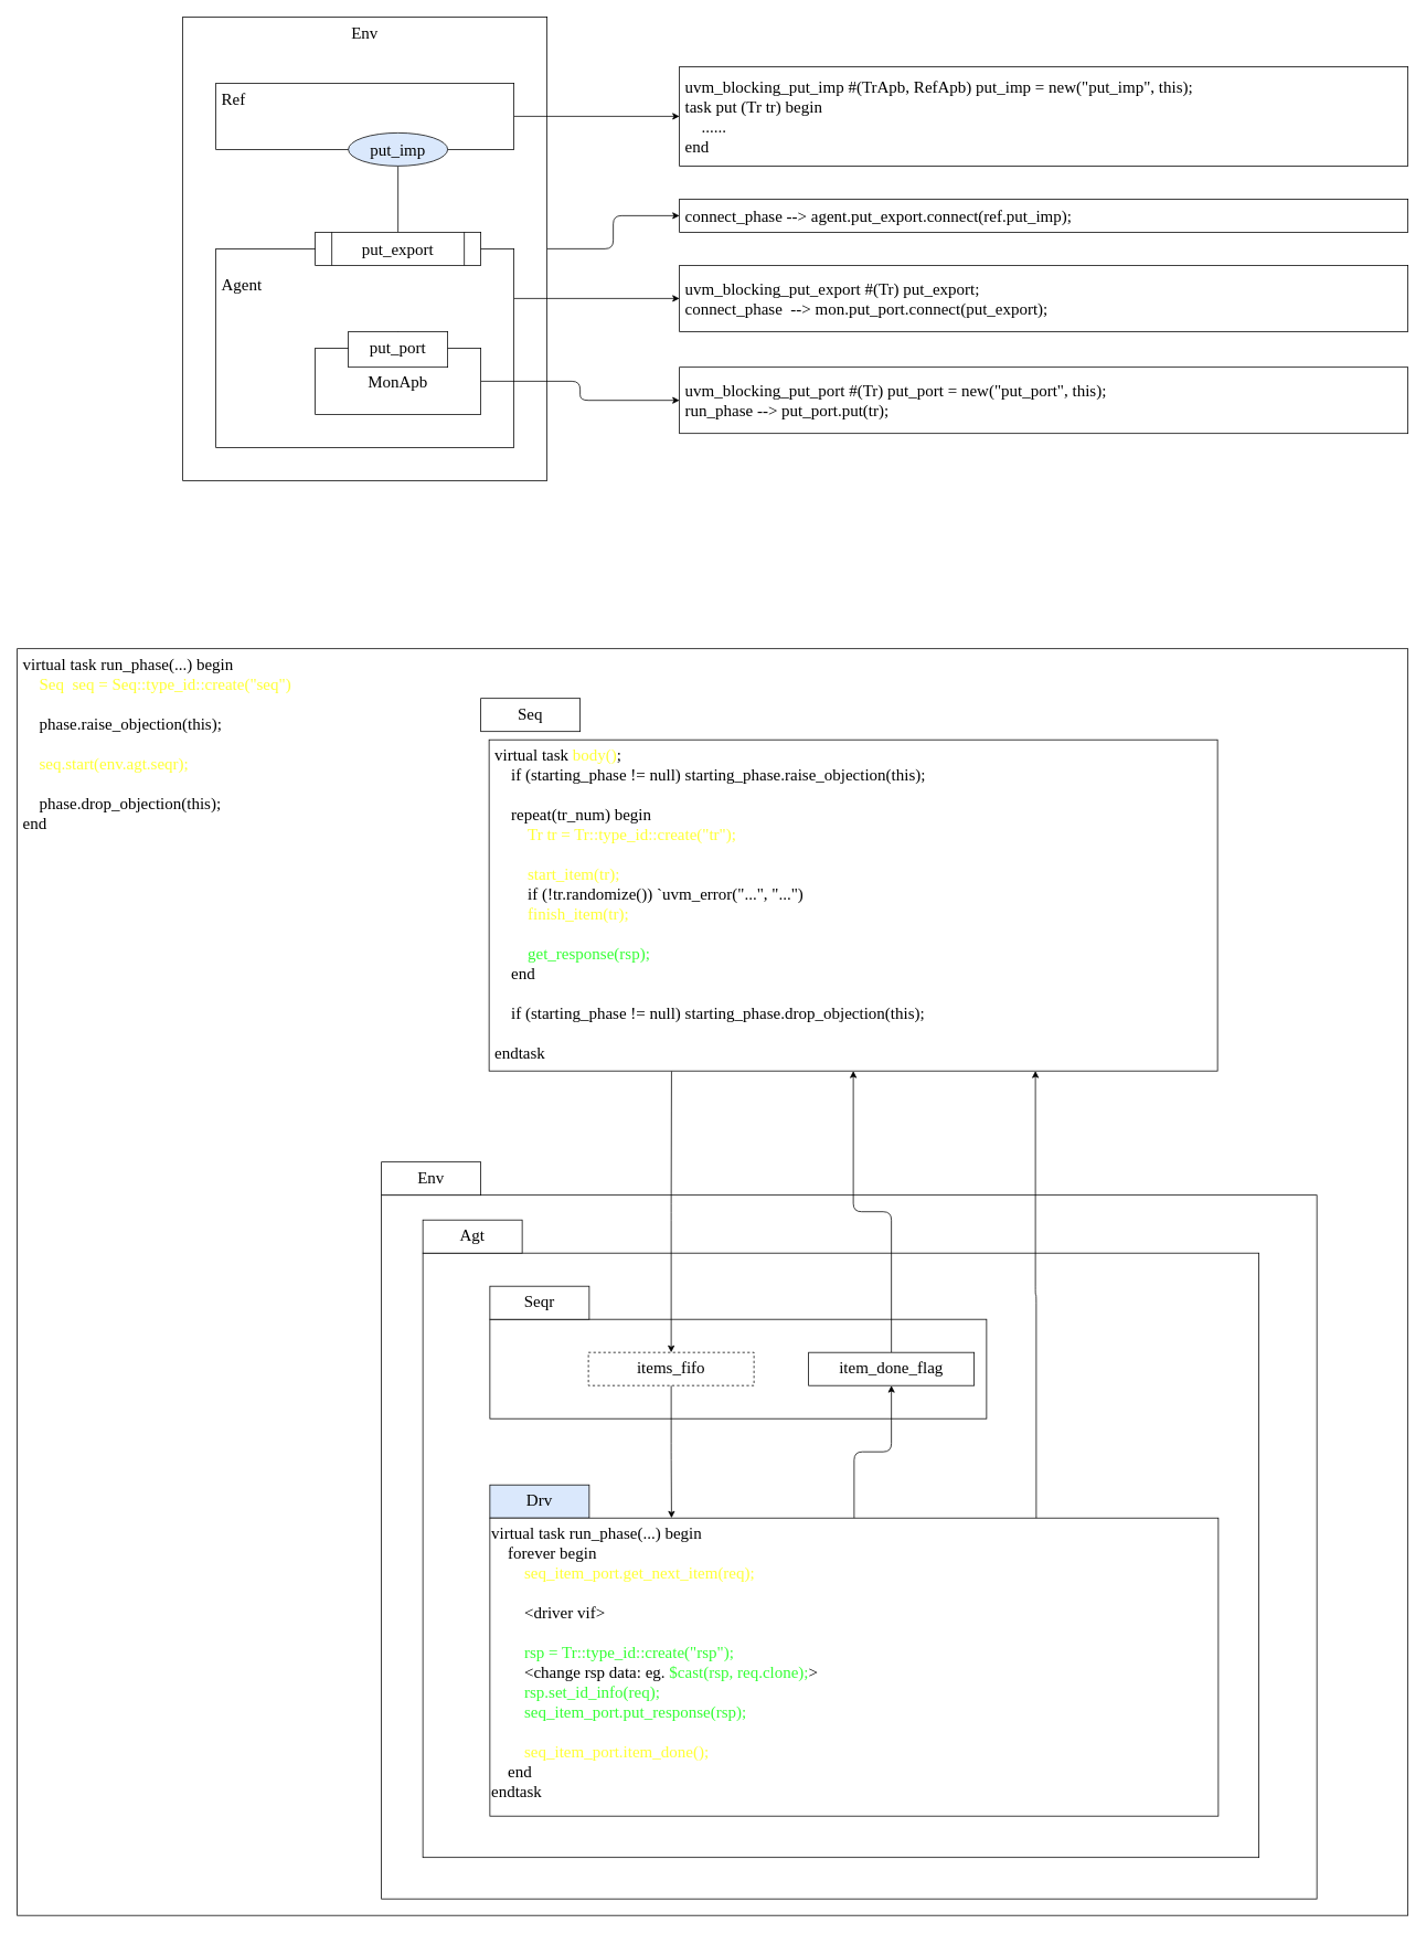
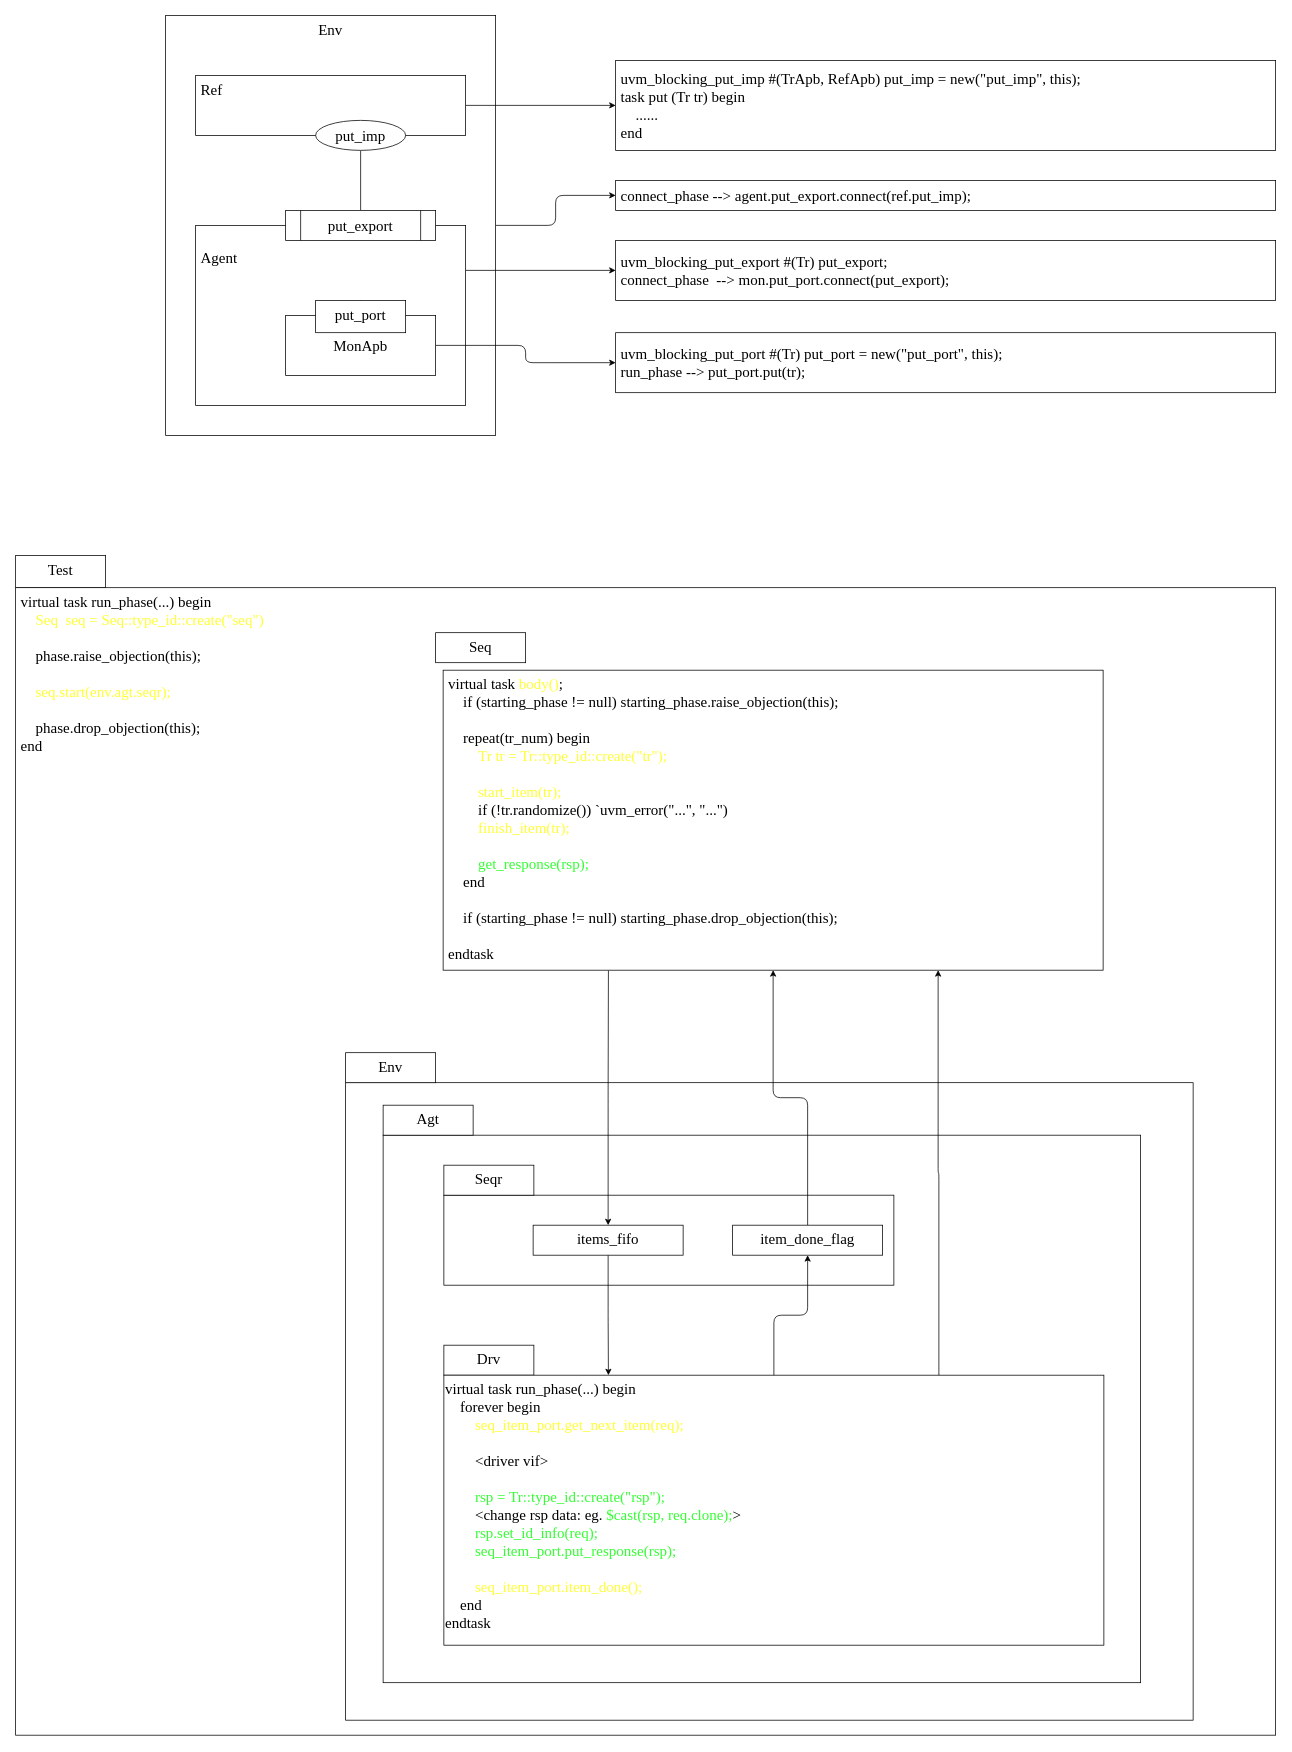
  <mxCell id="0" />
  <mxCell id="1" parent="0" />
  <mxCell id="2" style="edgeStyle=orthogonalEdgeStyle;sketch=0;hachureGap=4;jiggle=2;curveFitting=1;html=1;exitX=1;exitY=0.5;exitDx=0;exitDy=0;entryX=0;entryY=0.5;entryDx=0;entryDy=0;fontFamily=Fira Code;fontSize=16;endArrow=classic;endFill=1;" edge="1" parent="1" source="3" target="38"><mxGeometry relative="1" as="geometry" /></mxCell>
  <mxCell id="3" value="Env" style="rounded=0;whiteSpace=wrap;html=1;hachureGap=4;fontFamily=Fira Code;fontSize=20;verticalAlign=top;align=center;" vertex="1" parent="1"><mxGeometry x="220" y="20" width="440" height="560" as="geometry" /></mxCell>
  <mxCell id="4" style="edgeStyle=orthogonalEdgeStyle;sketch=0;hachureGap=4;jiggle=2;curveFitting=1;html=1;exitX=1;exitY=0.5;exitDx=0;exitDy=0;fontFamily=Fira Code;fontSize=16;endArrow=classic;endFill=1;" edge="1" parent="1" source="5" target="37"><mxGeometry relative="1" as="geometry" /></mxCell>
  <mxCell id="5" value="&amp;nbsp;Ref" style="rounded=0;whiteSpace=wrap;html=1;hachureGap=4;fontFamily=Fira Code;fontSize=20;verticalAlign=top;align=left;" vertex="1" parent="1"><mxGeometry x="260" y="100" width="360" height="80" as="geometry" /></mxCell>
  <mxCell id="6" style="edgeStyle=orthogonalEdgeStyle;sketch=0;hachureGap=4;jiggle=2;curveFitting=1;html=1;exitX=1;exitY=0.25;exitDx=0;exitDy=0;entryX=0;entryY=0.5;entryDx=0;entryDy=0;fontFamily=Fira Code;fontSize=16;endArrow=classic;endFill=1;" edge="1" parent="1" source="7" target="36"><mxGeometry relative="1" as="geometry" /></mxCell>
  <mxCell id="7" value="&lt;br&gt;&amp;nbsp;Agent" style="rounded=0;whiteSpace=wrap;html=1;hachureGap=4;fontFamily=Fira Code;fontSize=20;verticalAlign=top;align=left;" vertex="1" parent="1"><mxGeometry x="260" y="300" width="360" height="240" as="geometry" /></mxCell>
  <mxCell id="8" style="edgeStyle=orthogonalEdgeStyle;sketch=0;hachureGap=4;jiggle=2;curveFitting=1;html=1;exitX=1;exitY=0.5;exitDx=0;exitDy=0;entryX=0;entryY=0.5;entryDx=0;entryDy=0;fontFamily=Fira Code;fontSize=16;endArrow=classic;endFill=1;" edge="1" parent="1" source="9" target="35"><mxGeometry relative="1" as="geometry" /></mxCell>
  <mxCell id="9" value="MonApb" style="rounded=0;whiteSpace=wrap;html=1;hachureGap=4;fontFamily=Fira Code;fontSize=20;verticalAlign=middle;" vertex="1" parent="1"><mxGeometry x="380" y="420" width="200" height="80" as="geometry" /></mxCell>
  <mxCell id="10" style="edgeStyle=none;hachureGap=4;html=1;exitX=0.5;exitY=0;exitDx=0;exitDy=0;fontFamily=Fira Code;fontSize=16;endArrow=classic;endFill=1;" edge="1" parent="1" source="11" target="9"><mxGeometry relative="1" as="geometry" /></mxCell>
  <mxCell id="11" value="put_port" style="rounded=0;whiteSpace=wrap;html=1;hachureGap=4;fontFamily=Fira Code;fontSize=20;verticalAlign=top;" vertex="1" parent="1"><mxGeometry x="420" y="400" width="120" height="43.077" as="geometry" /></mxCell>
  <mxCell id="12" style="edgeStyle=none;hachureGap=4;html=1;exitX=0.5;exitY=0;exitDx=0;exitDy=0;entryX=0.5;entryY=1;entryDx=0;entryDy=0;fontFamily=Fira Code;fontSize=16;endArrow=none;endFill=1;" edge="1" parent="1" source="13" target="34"><mxGeometry relative="1" as="geometry" /></mxCell>
  <mxCell id="13" value="put_export" style="shape=process;whiteSpace=wrap;html=1;backgroundOutline=1;hachureGap=4;fontFamily=Fira Code;fontSize=20;" vertex="1" parent="1"><mxGeometry x="380" y="280" width="200" height="40" as="geometry" /></mxCell>
  <mxCell id="14" value="" style="group" vertex="1" connectable="0" parent="1"><mxGeometry x="20" y="740" width="1680" height="1573.08" as="geometry" /></mxCell>
+ <mxCell id="15" value="Test" style="rounded=0;whiteSpace=wrap;html=1;hachureGap=4;fontFamily=Fira Code;fontSize=20;verticalAlign=top;" parent="14" vertex="1"><mxGeometry width="120" height="43.077" as="geometry" /></mxCell>
  <mxCell id="16" value="&amp;nbsp;virtual task run_phase(...) begin&lt;br&gt;&amp;nbsp; &amp;nbsp; &amp;nbsp;&lt;font color=&quot;#ffff33&quot;&gt;Seq&amp;nbsp; seq = Seq::type_id::create(&quot;seq&quot;)&lt;/font&gt;&lt;br&gt;&lt;br&gt;&amp;nbsp; &amp;nbsp; &amp;nbsp;phase.raise_objection(this);&lt;br&gt;&lt;br&gt;&amp;nbsp; &amp;nbsp; &amp;nbsp;&lt;font color=&quot;#ffff33&quot;&gt;seq.start(env.agt.seqr);&lt;/font&gt;&lt;br&gt;&lt;br&gt;&amp;nbsp; &amp;nbsp; &amp;nbsp;phase.drop_objection(this);&lt;br&gt;&amp;nbsp;end" style="rounded=0;whiteSpace=wrap;html=1;hachureGap=4;fontFamily=Fira Code;fontSize=20;verticalAlign=top;align=left;" parent="14" vertex="1"><mxGeometry y="43.08" width="1680" height="1530" as="geometry" /></mxCell>
  <mxCell id="17" value="" style="rounded=0;whiteSpace=wrap;html=1;sketch=0;hachureGap=4;jiggle=2;curveFitting=1;fontFamily=Fira Code;fontSize=20;align=left;verticalAlign=top;" parent="14" vertex="1"><mxGeometry x="440" y="703.08" width="1130" height="850" as="geometry" /></mxCell>
  <mxCell id="18" value="" style="rounded=0;whiteSpace=wrap;html=1;sketch=0;hachureGap=4;jiggle=2;curveFitting=1;fontFamily=Fira Code;fontSize=20;align=left;verticalAlign=top;" parent="14" vertex="1"><mxGeometry x="490" y="773.08" width="1010" height="730" as="geometry" /></mxCell>
- <mxCell id="19" value="Drv" style="rounded=0;whiteSpace=wrap;html=1;hachureGap=4;fontFamily=Fira Code;fontSize=20;verticalAlign=top;fillColor=#dae8fc;" parent="14" vertex="1"><mxGeometry x="571" y="1053.08" width="120" height="40" as="geometry" /></mxCell>
+ <mxCell id="19" value="Drv" style="rounded=0;whiteSpace=wrap;html=1;hachureGap=4;fontFamily=Fira Code;fontSize=20;verticalAlign=top;" parent="14" vertex="1"><mxGeometry x="571" y="1053.08" width="120" height="40" as="geometry" /></mxCell>
  <mxCell id="20" value="virtual task run_phase(...) begin&lt;br&gt;&amp;nbsp; &amp;nbsp; forever begin&lt;br&gt;&amp;nbsp; &amp;nbsp; &amp;nbsp; &amp;nbsp; &lt;font color=&quot;#ffff33&quot;&gt;seq_item_port.get_next_item(req);&lt;br&gt;&lt;/font&gt;&lt;br&gt;&amp;nbsp; &amp;nbsp; &amp;nbsp; &amp;nbsp; &amp;lt;driver vif&amp;gt;&lt;br&gt;&lt;br&gt;&amp;nbsp; &amp;nbsp; &amp;nbsp; &amp;nbsp; &lt;font color=&quot;#33ff33&quot;&gt;rsp = Tr::type_id::create(&quot;&lt;/font&gt;&lt;span style=&quot;color: rgb(51, 255, 51);&quot;&gt;rsp&lt;/span&gt;&lt;font color=&quot;#33ff33&quot;&gt;&quot;);&lt;br&gt;&amp;nbsp; &amp;nbsp; &amp;nbsp; &amp;nbsp; &lt;/font&gt;&amp;lt;change rsp data: eg.&lt;font color=&quot;#33ff33&quot;&gt; $cast(rsp, req.clone);&lt;/font&gt;&amp;gt;&lt;br&gt;&lt;font color=&quot;#33ff33&quot;&gt;&amp;nbsp; &amp;nbsp; &amp;nbsp; &amp;nbsp; rsp.set_id_info(req);&lt;/font&gt;&lt;br&gt;&amp;nbsp; &amp;nbsp; &amp;nbsp; &amp;nbsp; &lt;font color=&quot;#33ff33&quot;&gt;seq_item_port.put_response(rsp);&lt;/font&gt;&lt;br&gt;&amp;nbsp; &amp;nbsp; &amp;nbsp; &amp;nbsp;&amp;nbsp;&lt;br&gt;&amp;nbsp; &amp;nbsp; &amp;nbsp; &amp;nbsp;&amp;nbsp;&lt;font color=&quot;#ffff33&quot;&gt;seq_item_port.item_done();&lt;/font&gt;&lt;br&gt;&amp;nbsp; &amp;nbsp; end&lt;br&gt;endtask" style="rounded=0;whiteSpace=wrap;html=1;hachureGap=4;fontFamily=Fira Code;fontSize=20;verticalAlign=top;align=left;" parent="14" vertex="1"><mxGeometry x="571" y="1093.08" width="880" height="360" as="geometry" /></mxCell>
  <mxCell id="21" value="" style="rounded=0;whiteSpace=wrap;html=1;hachureGap=4;fontFamily=Fira Code;fontSize=20;verticalAlign=top;align=left;" parent="14" vertex="1"><mxGeometry x="571" y="853.08" width="600" height="120" as="geometry" /></mxCell>
  <mxCell id="22" value="Seqr" style="rounded=0;whiteSpace=wrap;html=1;hachureGap=4;fontFamily=Fira Code;fontSize=20;verticalAlign=top;" parent="14" vertex="1"><mxGeometry x="571" y="813.08" width="120" height="40" as="geometry" /></mxCell>
  <mxCell id="23" value="&lt;div&gt;&amp;nbsp;virtual task &lt;font color=&quot;#ffff33&quot;&gt;body()&lt;/font&gt;;&lt;/div&gt;&lt;div&gt;&amp;nbsp; &amp;nbsp; &amp;nbsp;if (starting_phase != null) starting_phase.raise_objection(this);&amp;nbsp;&lt;/div&gt;&lt;div&gt;&lt;br&gt;&lt;/div&gt;&lt;div&gt;&amp;nbsp; &amp;nbsp; &amp;nbsp;repeat(tr_num) begin&lt;/div&gt;&lt;div&gt;&amp;nbsp; &amp;nbsp; &amp;nbsp; &amp;nbsp; &amp;nbsp;&lt;font color=&quot;#ffff33&quot;&gt;Tr tr = Tr::type_id::create(&quot;tr&quot;);&lt;/font&gt;&lt;/div&gt;&lt;div&gt;&amp;nbsp;&lt;/div&gt;&lt;div&gt;&amp;nbsp; &amp;nbsp; &amp;nbsp; &amp;nbsp; &amp;nbsp;&lt;font color=&quot;#ffff33&quot;&gt;start_item(tr);&lt;/font&gt;&lt;/div&gt;&lt;div&gt;&amp;nbsp; &amp;nbsp; &amp;nbsp; &amp;nbsp; &amp;nbsp;if (!tr.randomize()) `uvm_error(&quot;...&quot;, &quot;...&quot;)&lt;/div&gt;&lt;div&gt;&amp;nbsp; &amp;nbsp; &amp;nbsp; &amp;nbsp; &amp;nbsp;&lt;font color=&quot;#ffff33&quot;&gt;finish_item(tr);&lt;/font&gt;&lt;/div&gt;&lt;div&gt;&lt;font color=&quot;#ffff33&quot;&gt;&lt;br&gt;&lt;/font&gt;&lt;/div&gt;&lt;div&gt;&lt;font color=&quot;#ffff33&quot;&gt;&amp;nbsp; &amp;nbsp; &amp;nbsp; &amp;nbsp; &amp;nbsp;&lt;/font&gt;&lt;font color=&quot;#33ff33&quot;&gt;get_response(rsp);&lt;/font&gt;&lt;/div&gt;&lt;div&gt;&amp;nbsp; &amp;nbsp; &amp;nbsp;end&lt;/div&gt;&lt;div&gt;&amp;nbsp;&lt;/div&gt;&lt;div&gt;&amp;nbsp; &amp;nbsp; &amp;nbsp;if (starting_phase != null) starting_phase.drop_objection(this);&lt;/div&gt;&lt;div&gt;&lt;br&gt;&lt;/div&gt;&lt;div&gt;&amp;nbsp;endtask&lt;/div&gt;" style="rounded=0;whiteSpace=wrap;html=1;hachureGap=4;fontFamily=Fira Code;fontSize=20;verticalAlign=top;align=left;" parent="14" vertex="1"><mxGeometry x="570" y="153.08" width="880" height="400" as="geometry" /></mxCell>
  <mxCell id="24" style="edgeStyle=orthogonalEdgeStyle;sketch=0;hachureGap=4;jiggle=2;curveFitting=1;html=1;exitX=0.75;exitY=0;exitDx=0;exitDy=0;entryX=0.75;entryY=1;entryDx=0;entryDy=0;fontFamily=Architects Daughter;fontSource=https%3A%2F%2Ffonts.googleapis.com%2Fcss%3Ffamily%3DArchitects%2BDaughter;fontSize=16;fontColor=#F0F0F0;startArrow=none;startFill=0;endArrow=classic;endFill=1;endSize=6;" parent="14" source="20" target="23" edge="1"><mxGeometry relative="1" as="geometry" /></mxCell>
  <mxCell id="25" value="Seq" style="rounded=0;whiteSpace=wrap;html=1;hachureGap=4;fontFamily=Fira Code;fontSize=20;verticalAlign=top;" parent="14" vertex="1"><mxGeometry x="560" y="103.08" width="120" height="40" as="geometry" /></mxCell>
  <mxCell id="26" style="edgeStyle=orthogonalEdgeStyle;sketch=0;hachureGap=4;jiggle=2;curveFitting=1;html=1;exitX=0.5;exitY=1;exitDx=0;exitDy=0;fontFamily=Architects Daughter;fontSource=https%3A%2F%2Ffonts.googleapis.com%2Fcss%3Ffamily%3DArchitects%2BDaughter;fontSize=16;fontColor=#33FF33;entryX=0.205;entryY=0;entryDx=0;entryDy=0;entryPerimeter=0;endSize=6;" parent="14" source="28" edge="1"><mxGeometry relative="1" as="geometry"><mxPoint x="790.4" y="1093.08" as="targetPoint" /></mxGeometry></mxCell>
  <mxCell id="27" style="edgeStyle=orthogonalEdgeStyle;sketch=0;hachureGap=4;jiggle=2;curveFitting=1;html=1;exitX=0.5;exitY=0;exitDx=0;exitDy=0;entryX=0.205;entryY=1.001;entryDx=0;entryDy=0;entryPerimeter=0;fontFamily=Architects Daughter;fontSource=https%3A%2F%2Ffonts.googleapis.com%2Fcss%3Ffamily%3DArchitects%2BDaughter;fontSize=16;fontColor=#33FF33;startArrow=classic;startFill=1;endArrow=none;endFill=0;endSize=6;" parent="14" source="28" edge="1"><mxGeometry relative="1" as="geometry"><mxPoint x="790.4" y="553.56" as="targetPoint" /></mxGeometry></mxCell>
- <mxCell id="28" value="items_fifo" style="rounded=0;whiteSpace=wrap;html=1;hachureGap=4;fontFamily=Fira Code;fontSize=20;verticalAlign=top;dashed=1;" parent="14" vertex="1"><mxGeometry x="690" y="893.08" width="200" height="40" as="geometry" /></mxCell>
+ <mxCell id="28" value="items_fifo" style="rounded=0;whiteSpace=wrap;html=1;hachureGap=4;fontFamily=Fira Code;fontSize=20;verticalAlign=top;" parent="14" vertex="1"><mxGeometry x="690" y="893.08" width="200" height="40" as="geometry" /></mxCell>
  <mxCell id="29" style="edgeStyle=orthogonalEdgeStyle;sketch=0;hachureGap=4;jiggle=2;curveFitting=1;html=1;exitX=0.5;exitY=0;exitDx=0;exitDy=0;entryX=0.5;entryY=1;entryDx=0;entryDy=0;fontFamily=Architects Daughter;fontSource=https%3A%2F%2Ffonts.googleapis.com%2Fcss%3Ffamily%3DArchitects%2BDaughter;fontSize=16;fontColor=#F0F0F0;startArrow=none;startFill=0;endArrow=classic;endFill=1;endSize=6;" parent="14" source="30" target="23" edge="1"><mxGeometry relative="1" as="geometry" /></mxCell>
  <mxCell id="30" value="item_done_flag" style="rounded=0;whiteSpace=wrap;html=1;hachureGap=4;fontFamily=Fira Code;fontSize=20;verticalAlign=top;" parent="14" vertex="1"><mxGeometry x="956" y="893.08" width="200" height="40" as="geometry" /></mxCell>
  <mxCell id="31" style="edgeStyle=orthogonalEdgeStyle;sketch=0;hachureGap=4;jiggle=2;curveFitting=1;html=1;exitX=0.5;exitY=0;exitDx=0;exitDy=0;entryX=0.5;entryY=1;entryDx=0;entryDy=0;fontFamily=Architects Daughter;fontSource=https%3A%2F%2Ffonts.googleapis.com%2Fcss%3Ffamily%3DArchitects%2BDaughter;fontSize=16;fontColor=#F0F0F0;startArrow=none;startFill=0;endArrow=classic;endFill=1;endSize=6;" parent="14" source="20" target="30" edge="1"><mxGeometry relative="1" as="geometry" /></mxCell>
  <mxCell id="32" value="Agt" style="rounded=0;whiteSpace=wrap;html=1;hachureGap=4;fontFamily=Fira Code;fontSize=20;verticalAlign=top;" parent="14" vertex="1"><mxGeometry x="490" y="733.08" width="120" height="40" as="geometry" /></mxCell>
  <mxCell id="33" value="Env" style="rounded=0;whiteSpace=wrap;html=1;hachureGap=4;fontFamily=Fira Code;fontSize=20;verticalAlign=top;" parent="14" vertex="1"><mxGeometry x="440" y="663.08" width="120" height="40" as="geometry" /></mxCell>
- <mxCell id="34" value="put_imp" style="ellipse;whiteSpace=wrap;html=1;sketch=0;hachureGap=4;jiggle=2;curveFitting=1;fontFamily=Fira Code;fontSize=20;fillColor=#dae8fc;" vertex="1" parent="1"><mxGeometry x="420" y="160" width="120" height="40" as="geometry" /></mxCell>
+ <mxCell id="34" value="put_imp" style="ellipse;whiteSpace=wrap;html=1;sketch=0;hachureGap=4;jiggle=2;curveFitting=1;fontFamily=Fira Code;fontSize=20;" vertex="1" parent="1"><mxGeometry x="420" y="160" width="120" height="40" as="geometry" /></mxCell>
  <mxCell id="35" value="&lt;div&gt;&amp;nbsp;uvm_blocking_put_port #(Tr) put_port = new(&quot;put_port&quot;, this);&lt;/div&gt;&lt;div&gt;&amp;nbsp;run_phase --&amp;gt; put_port.put(tr);&lt;/div&gt;" style="rounded=0;whiteSpace=wrap;html=1;hachureGap=4;fontFamily=Fira Code;fontSize=20;verticalAlign=middle;align=left;" vertex="1" parent="1"><mxGeometry x="820" y="443.08" width="880" height="80" as="geometry" /></mxCell>
  <mxCell id="36" value="&lt;div&gt;&amp;nbsp;uvm_blocking_put_export #(Tr) put_export;&lt;/div&gt;&lt;div&gt;&amp;nbsp;connect_phase&amp;nbsp; --&amp;gt; mon.put_port.connect(put_export);&lt;/div&gt;" style="rounded=0;whiteSpace=wrap;html=1;hachureGap=4;fontFamily=Fira Code;fontSize=20;verticalAlign=middle;align=left;" vertex="1" parent="1"><mxGeometry x="820" y="320" width="880" height="80" as="geometry" /></mxCell>
  <mxCell id="37" value="&lt;div&gt;&amp;nbsp;uvm_blocking_put_imp #(TrApb, RefApb) put_imp = new(&quot;put_imp&quot;, this);&lt;/div&gt;&lt;div&gt;&amp;nbsp;task put (Tr tr) begin&lt;/div&gt;&lt;div&gt;&amp;nbsp; &amp;nbsp; &amp;nbsp;......&lt;/div&gt;&lt;div&gt;&amp;nbsp;end&lt;/div&gt;" style="rounded=0;whiteSpace=wrap;html=1;hachureGap=4;fontFamily=Fira Code;fontSize=20;verticalAlign=middle;align=left;" vertex="1" parent="1"><mxGeometry x="820" y="80" width="880" height="120" as="geometry" /></mxCell>
  <mxCell id="38" value="&amp;nbsp;connect_phase --&amp;gt; agent.put_export.connect(ref.put_imp);" style="rounded=0;whiteSpace=wrap;html=1;hachureGap=4;fontFamily=Fira Code;fontSize=20;verticalAlign=middle;align=left;" vertex="1" parent="1"><mxGeometry x="820" y="240" width="880" height="40" as="geometry" /></mxCell>
